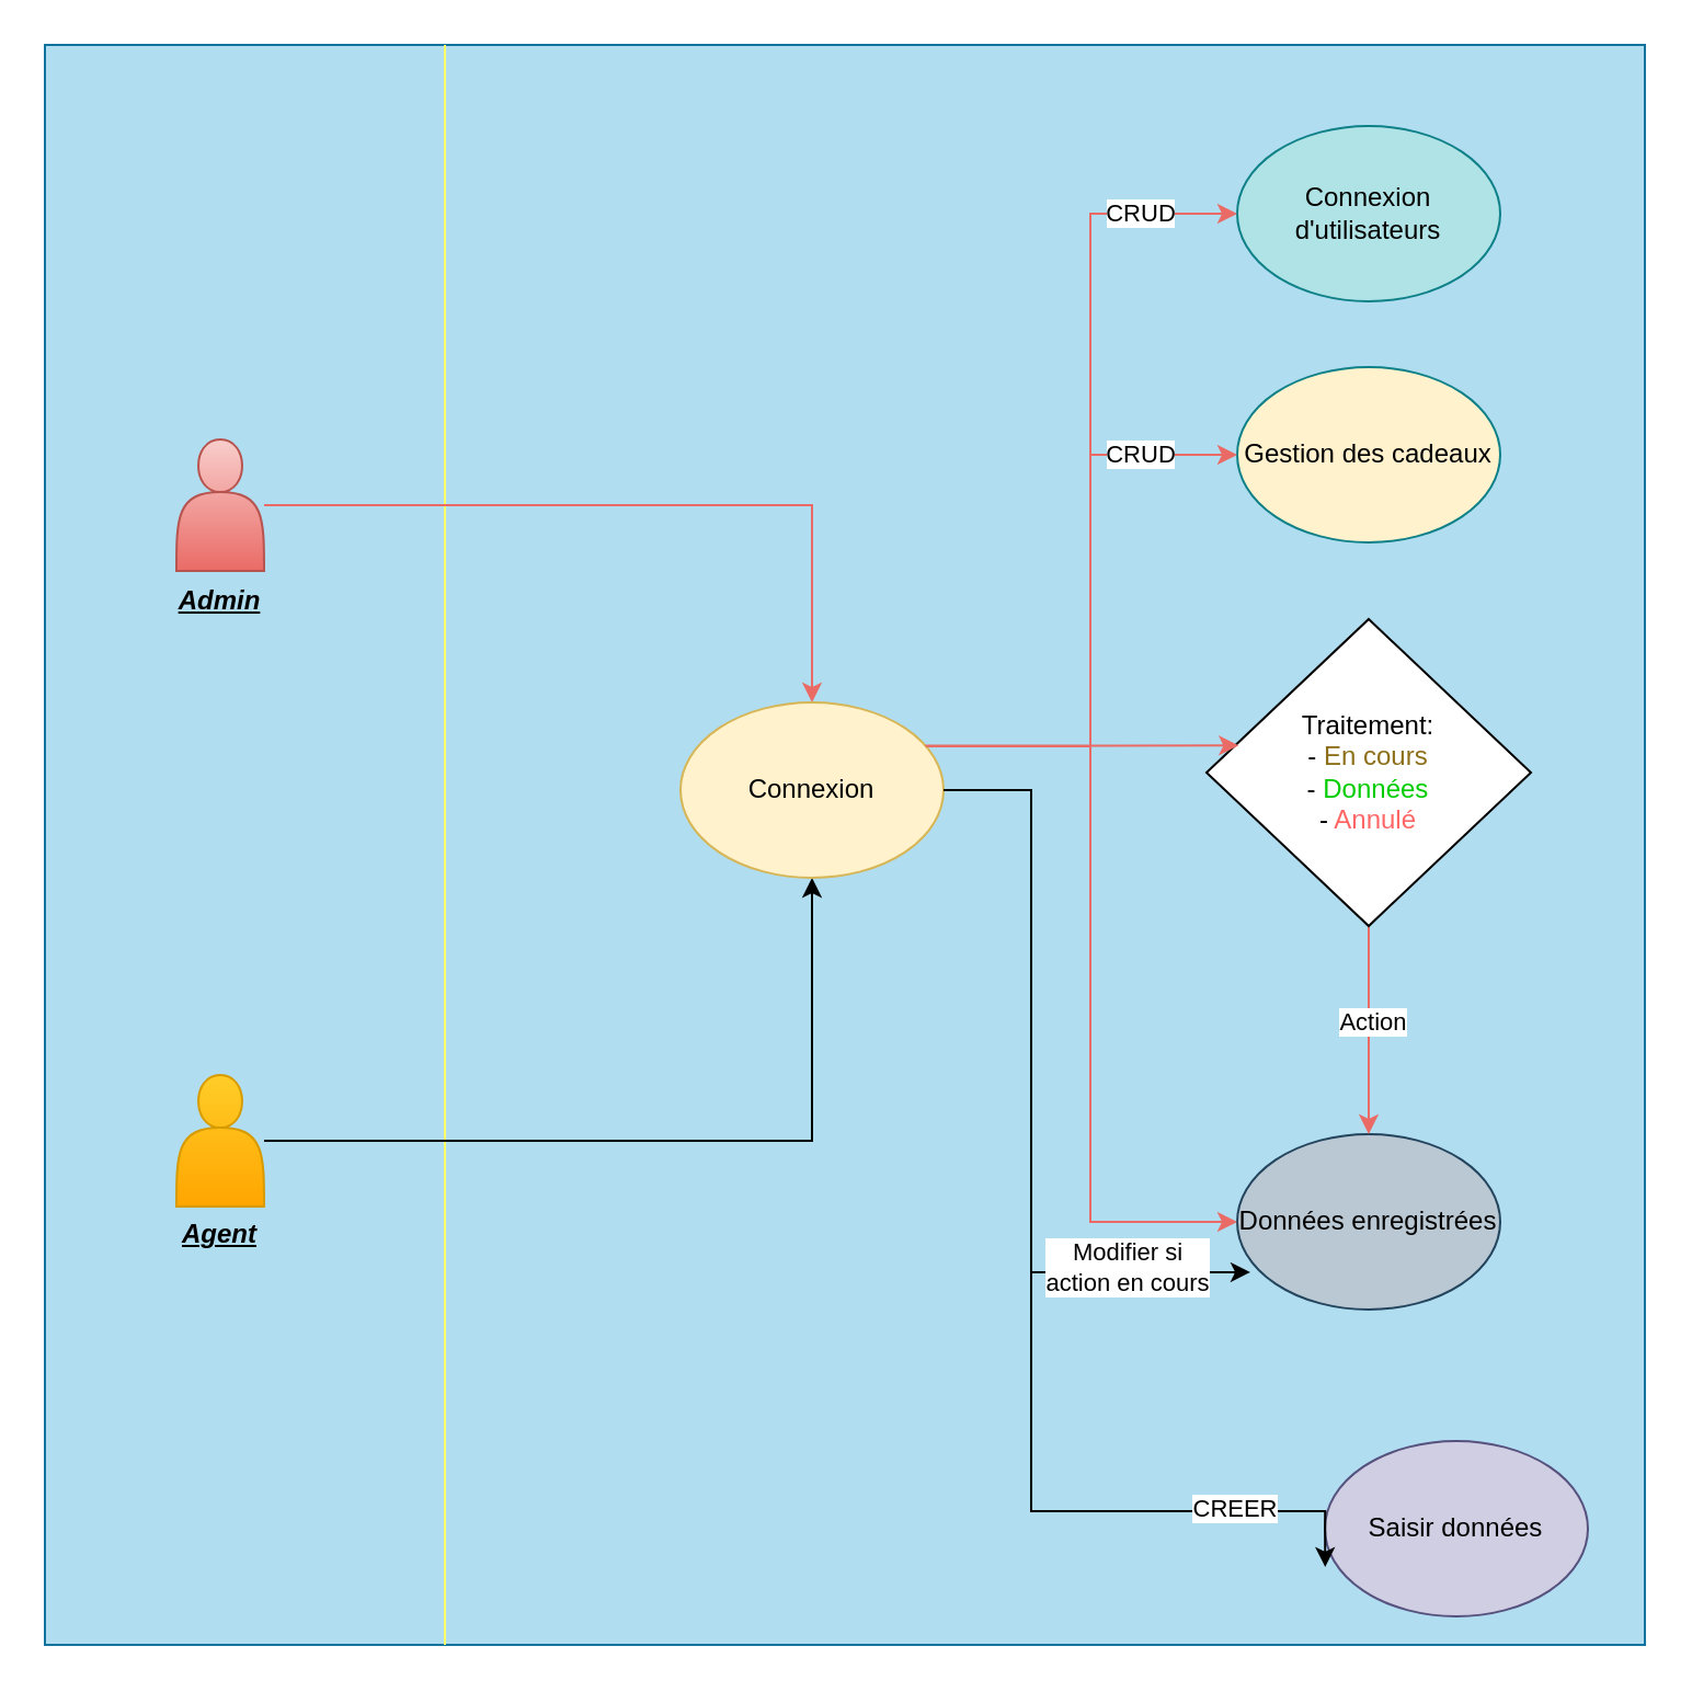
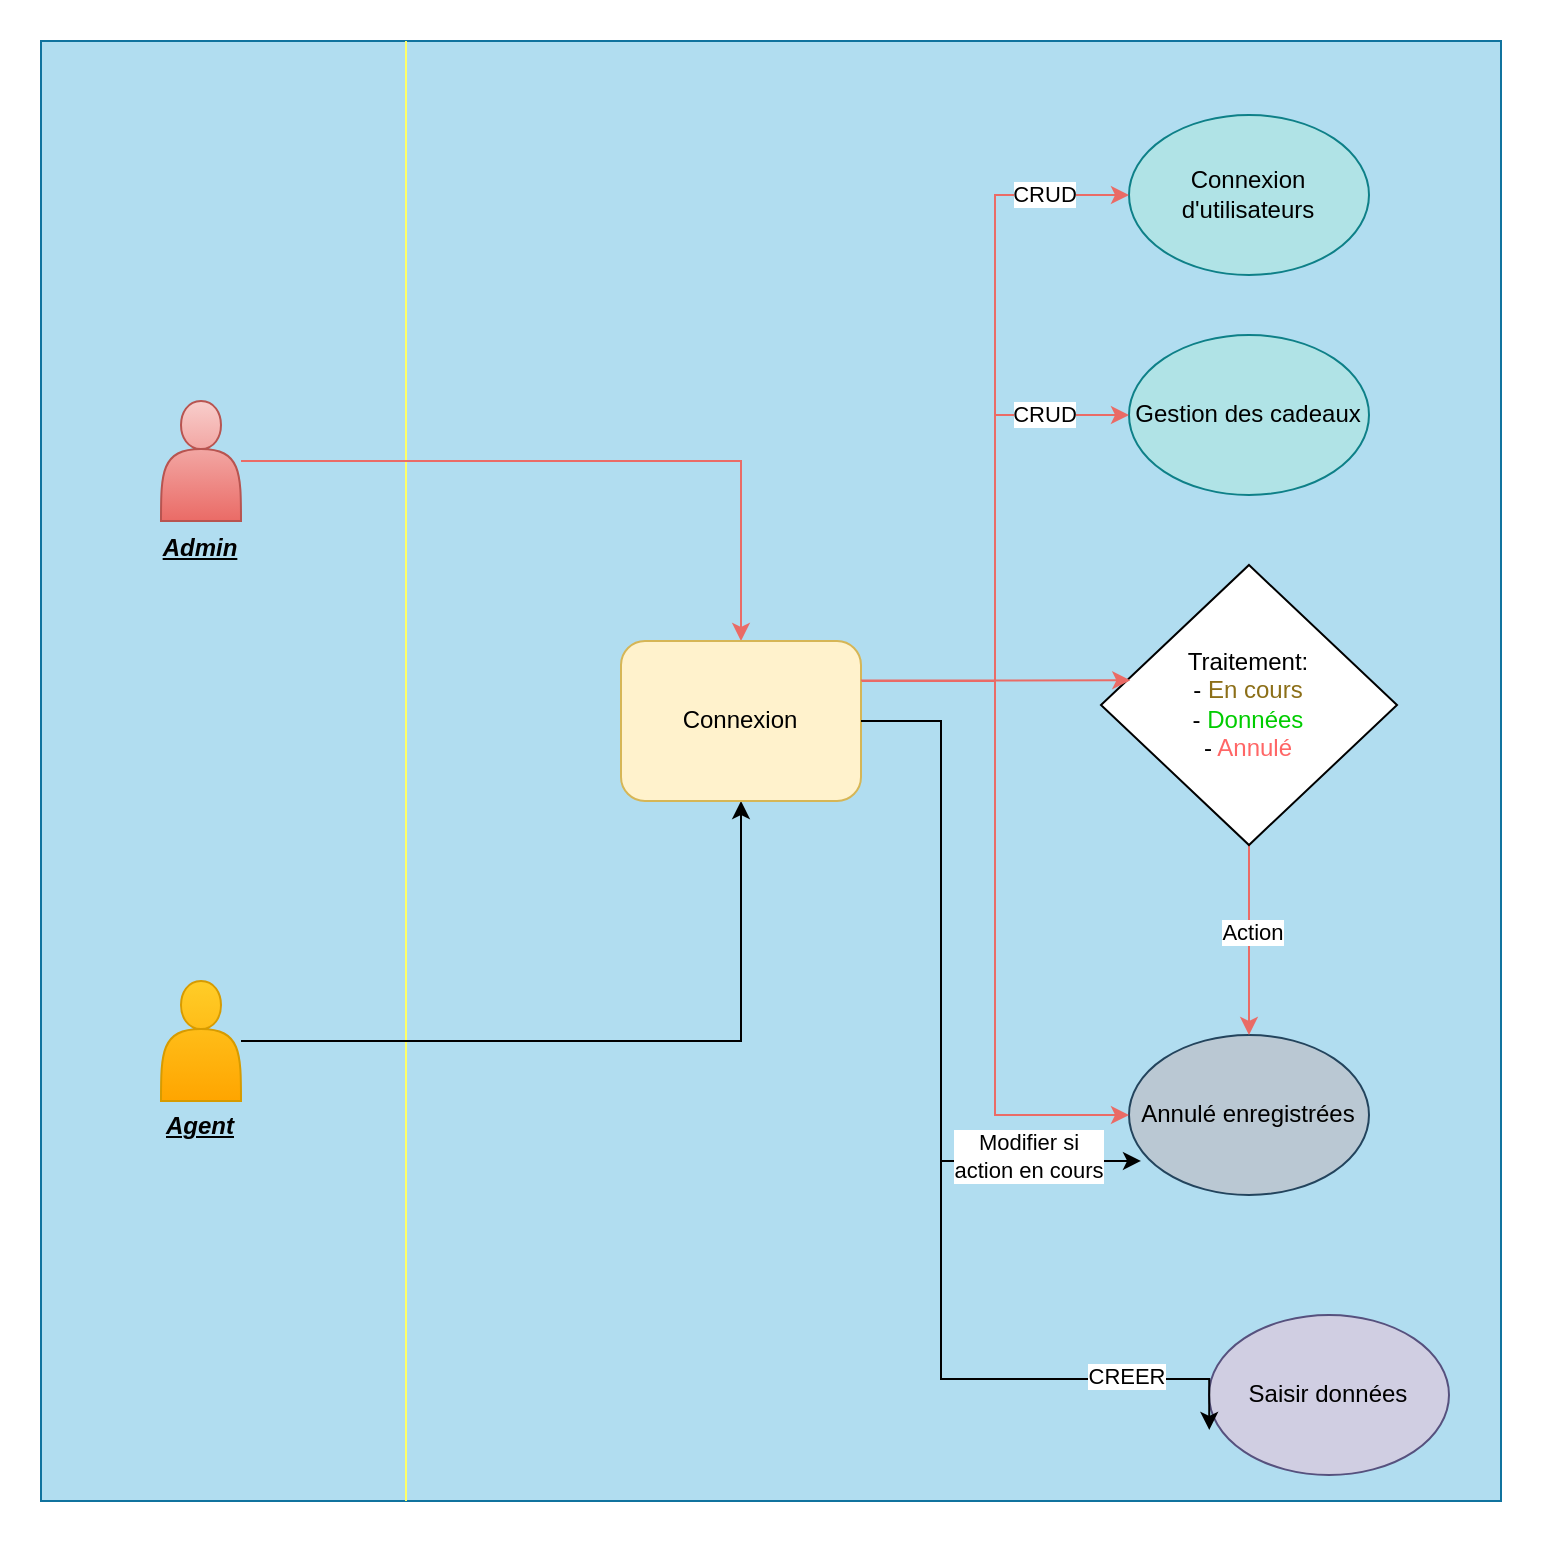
  <mxCell id="0" />
  <mxCell id="1" parent="0" />
  <mxCell id="2" value="" style="whiteSpace=wrap;html=1;aspect=fixed;fillColor=#b1ddf0;strokeColor=#10739e;" parent="1" vertex="1"><mxGeometry x="20" y="20" width="730" height="730" as="geometry" /></mxCell>
  <mxCell id="3" value="" style="endArrow=none;html=1;rounded=0;entryX=0.25;entryY=0;entryDx=0;entryDy=0;exitX=0.25;exitY=1;exitDx=0;exitDy=0;strokeColor=#FFFF66;" parent="1" source="2" target="2" edge="1"><mxGeometry width="50" height="50" relative="1" as="geometry"><mxPoint x="310" y="360" as="sourcePoint" /><mxPoint x="360" y="310" as="targetPoint" /></mxGeometry></mxCell>
  <mxCell id="4" value="Connexion d'utilisateurs" style="ellipse;whiteSpace=wrap;html=1;fillColor=#b0e3e6;strokeColor=#0e8088;" parent="1" vertex="1"><mxGeometry x="564" y="57" width="120" height="80" as="geometry" /></mxCell>
- <mxCell id="5" value="Gestion des cadeaux" style="ellipse;whiteSpace=wrap;html=1;fillColor=#fff2cc;strokeColor=#0e8088;" parent="1" vertex="1"><mxGeometry x="564" y="167" width="120" height="80" as="geometry" /></mxCell>
+ <mxCell id="5" value="Gestion des cadeaux" style="ellipse;whiteSpace=wrap;html=1;fillColor=#b0e3e6;strokeColor=#0e8088;" parent="1" vertex="1"><mxGeometry x="564" y="167" width="120" height="80" as="geometry" /></mxCell>
  <mxCell id="6" value="Saisir données" style="ellipse;whiteSpace=wrap;html=1;fillColor=#d0cee2;strokeColor=#56517e;" parent="1" vertex="1"><mxGeometry x="604" y="657" width="120" height="80" as="geometry" /></mxCell>
- <mxCell id="7" value="&lt;div&gt;Données enregistrées&lt;/div&gt;" style="ellipse;whiteSpace=wrap;html=1;fillColor=#bac8d3;strokeColor=#23445d;" parent="1" vertex="1"><mxGeometry x="564" y="517" width="120" height="80" as="geometry" /></mxCell>
+ <mxCell id="7" value="&lt;div&gt;Annulé enregistrées&lt;/div&gt;" style="ellipse;whiteSpace=wrap;html=1;fillColor=#bac8d3;strokeColor=#23445d;" parent="1" vertex="1"><mxGeometry x="564" y="517" width="120" height="80" as="geometry" /></mxCell>
  <mxCell id="8" style="edgeStyle=orthogonalEdgeStyle;rounded=0;orthogonalLoop=1;jettySize=auto;html=1;strokeColor=#EA6B66;" parent="1" source="9" target="19" edge="1"><mxGeometry relative="1" as="geometry" /></mxCell>
  <mxCell id="9" value="" style="shape=actor;whiteSpace=wrap;html=1;fillColor=#f8cecc;gradientColor=#ea6b66;strokeColor=#b85450;" parent="1" vertex="1"><mxGeometry x="80" y="200" width="40" height="60" as="geometry" /></mxCell>
  <mxCell id="10" style="edgeStyle=orthogonalEdgeStyle;rounded=0;orthogonalLoop=1;jettySize=auto;html=1;entryX=0.5;entryY=1;entryDx=0;entryDy=0;" parent="1" source="11" target="19" edge="1"><mxGeometry relative="1" as="geometry" /></mxCell>
  <mxCell id="11" value="" style="shape=actor;whiteSpace=wrap;html=1;fillColor=#ffcd28;gradientColor=#ffa500;strokeColor=#d79b00;" parent="1" vertex="1"><mxGeometry x="80" y="490" width="40" height="60" as="geometry" /></mxCell>
  <mxCell id="12" value="Agent" style="rounded=0;whiteSpace=wrap;html=1;fillColor=none;fontStyle=7;strokeColor=none;" parent="1" vertex="1"><mxGeometry x="60" y="548" width="80" height="30" as="geometry" /></mxCell>
  <mxCell id="13" value="Admin" style="rounded=0;whiteSpace=wrap;html=1;fillColor=none;fontStyle=7;strokeColor=none;" parent="1" vertex="1"><mxGeometry x="60" y="259" width="80" height="30" as="geometry" /></mxCell>
  <mxCell id="14" style="edgeStyle=orthogonalEdgeStyle;rounded=0;orthogonalLoop=1;jettySize=auto;html=1;entryX=0;entryY=0.5;entryDx=0;entryDy=0;strokeColor=#EA6B66;" parent="1" source="19" target="4" edge="1"><mxGeometry relative="1" as="geometry"><Array as="points"><mxPoint x="497" y="340" /><mxPoint x="497" y="97" /></Array></mxGeometry></mxCell>
  <mxCell id="15" value="CRUD" style="edgeLabel;html=1;align=center;verticalAlign=middle;resizable=0;points=[];" parent="14" vertex="1" connectable="0"><mxGeometry x="0.732" y="1" relative="1" as="geometry"><mxPoint x="8" as="offset" /></mxGeometry></mxCell>
  <mxCell id="16" style="edgeStyle=orthogonalEdgeStyle;rounded=0;orthogonalLoop=1;jettySize=auto;html=1;entryX=0;entryY=0.5;entryDx=0;entryDy=0;strokeColor=#EA6B66;" parent="1" source="19" target="5" edge="1"><mxGeometry relative="1" as="geometry"><Array as="points"><mxPoint x="497" y="340" /><mxPoint x="497" y="207" /></Array></mxGeometry></mxCell>
  <mxCell id="17" value="CRUD" style="edgeLabel;html=1;align=center;verticalAlign=middle;resizable=0;points=[];" parent="16" vertex="1" connectable="0"><mxGeometry x="0.68" y="1" relative="1" as="geometry"><mxPoint as="offset" /></mxGeometry></mxCell>
  <mxCell id="18" style="edgeStyle=orthogonalEdgeStyle;rounded=0;orthogonalLoop=1;jettySize=auto;html=1;entryX=0;entryY=0.5;entryDx=0;entryDy=0;strokeColor=#EA6B66;" parent="1" source="19" target="7" edge="1"><mxGeometry relative="1" as="geometry"><Array as="points"><mxPoint x="497" y="340" /><mxPoint x="497" y="557" /></Array></mxGeometry></mxCell>
- <mxCell id="19" value="Connexion" style="ellipse;whiteSpace=wrap;html=1;fillColor=#fff2cc;strokeColor=#d6b656;" parent="1" vertex="1"><mxGeometry x="310" y="320" width="120" height="80" as="geometry" /></mxCell>
+ <mxCell id="19" value="Connexion" style="whiteSpace=wrap;html=1;fillColor=#fff2cc;strokeColor=#d6b656;rounded=1;" parent="1" vertex="1"><mxGeometry x="310" y="320" width="120" height="80" as="geometry" /></mxCell>
  <mxCell id="20" value="" style="edgeStyle=orthogonalEdgeStyle;rounded=0;orthogonalLoop=1;jettySize=auto;html=1;strokeColor=#EA6B66;" parent="1" source="22" target="7" edge="1"><mxGeometry relative="1" as="geometry" /></mxCell>
  <mxCell id="21" value="Action" style="edgeLabel;html=1;align=center;verticalAlign=middle;resizable=0;points=[];" parent="20" vertex="1" connectable="0"><mxGeometry x="-0.089" y="1" relative="1" as="geometry"><mxPoint as="offset" /></mxGeometry></mxCell>
  <mxCell id="22" value="&lt;div&gt;Traitement:&lt;/div&gt;&lt;div&gt;- &lt;font color=&quot;#8c6f18&quot;&gt;En cours&lt;/font&gt;&lt;/div&gt;&lt;div&gt;- &lt;font color=&quot;#00cc00&quot;&gt;Données&lt;/font&gt;&lt;/div&gt;&lt;div&gt;- &lt;font color=&quot;#ff6666&quot;&gt;Annulé&lt;/font&gt;&lt;br&gt;&lt;/div&gt;" style="rhombus;whiteSpace=wrap;html=1;" parent="1" vertex="1"><mxGeometry x="550" y="282" width="148" height="140" as="geometry" /></mxCell>
  <mxCell id="23" style="edgeStyle=orthogonalEdgeStyle;rounded=0;orthogonalLoop=1;jettySize=auto;html=1;entryX=0.099;entryY=0.412;entryDx=0;entryDy=0;strokeColor=#EA6B66;entryPerimeter=0;" parent="1" source="19" target="22" edge="1"><mxGeometry relative="1" as="geometry"><Array as="points"><mxPoint x="490" y="340" /></Array></mxGeometry></mxCell>
  <mxCell id="24" style="edgeStyle=orthogonalEdgeStyle;rounded=0;orthogonalLoop=1;jettySize=auto;html=1;entryX=0.05;entryY=0.787;entryDx=0;entryDy=0;entryPerimeter=0;" parent="1" source="19" target="7" edge="1"><mxGeometry relative="1" as="geometry"><Array as="points"><mxPoint x="470" y="360" /><mxPoint x="470" y="580" /></Array></mxGeometry></mxCell>
  <mxCell id="25" value="&lt;div&gt;Modifier si&lt;/div&gt;&lt;div&gt;action en cours&lt;br&gt;&lt;/div&gt;" style="edgeLabel;html=1;align=center;verticalAlign=middle;resizable=0;points=[];" parent="24" vertex="1" connectable="0"><mxGeometry x="0.561" relative="1" as="geometry"><mxPoint x="23" y="-2" as="offset" /></mxGeometry></mxCell>
  <mxCell id="26" style="edgeStyle=orthogonalEdgeStyle;rounded=0;orthogonalLoop=1;jettySize=auto;html=1;entryX=0.001;entryY=0.718;entryDx=0;entryDy=0;entryPerimeter=0;" parent="1" source="19" target="6" edge="1"><mxGeometry relative="1" as="geometry"><Array as="points"><mxPoint x="470" y="360" /><mxPoint x="470" y="689" /></Array></mxGeometry></mxCell>
  <mxCell id="27" value="CREER" style="edgeLabel;html=1;align=center;verticalAlign=middle;resizable=0;points=[];" parent="26" vertex="1" connectable="0"><mxGeometry x="0.708" y="-1" relative="1" as="geometry"><mxPoint x="10" y="-3" as="offset" /></mxGeometry></mxCell>
